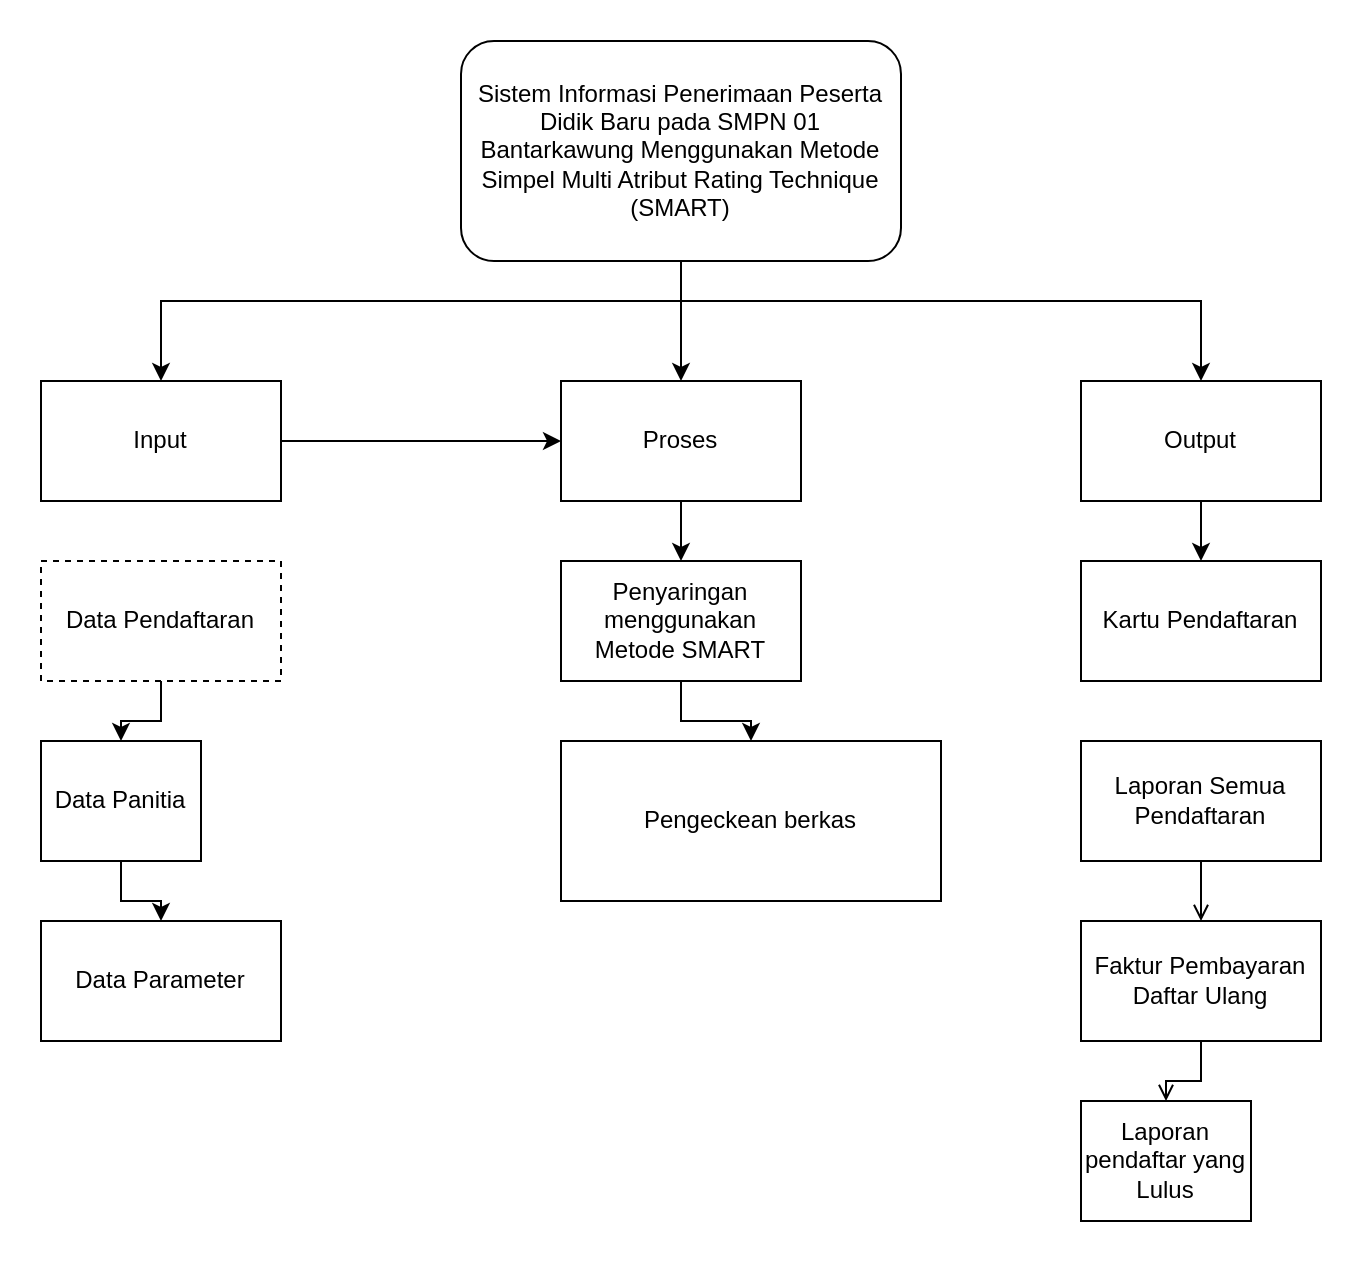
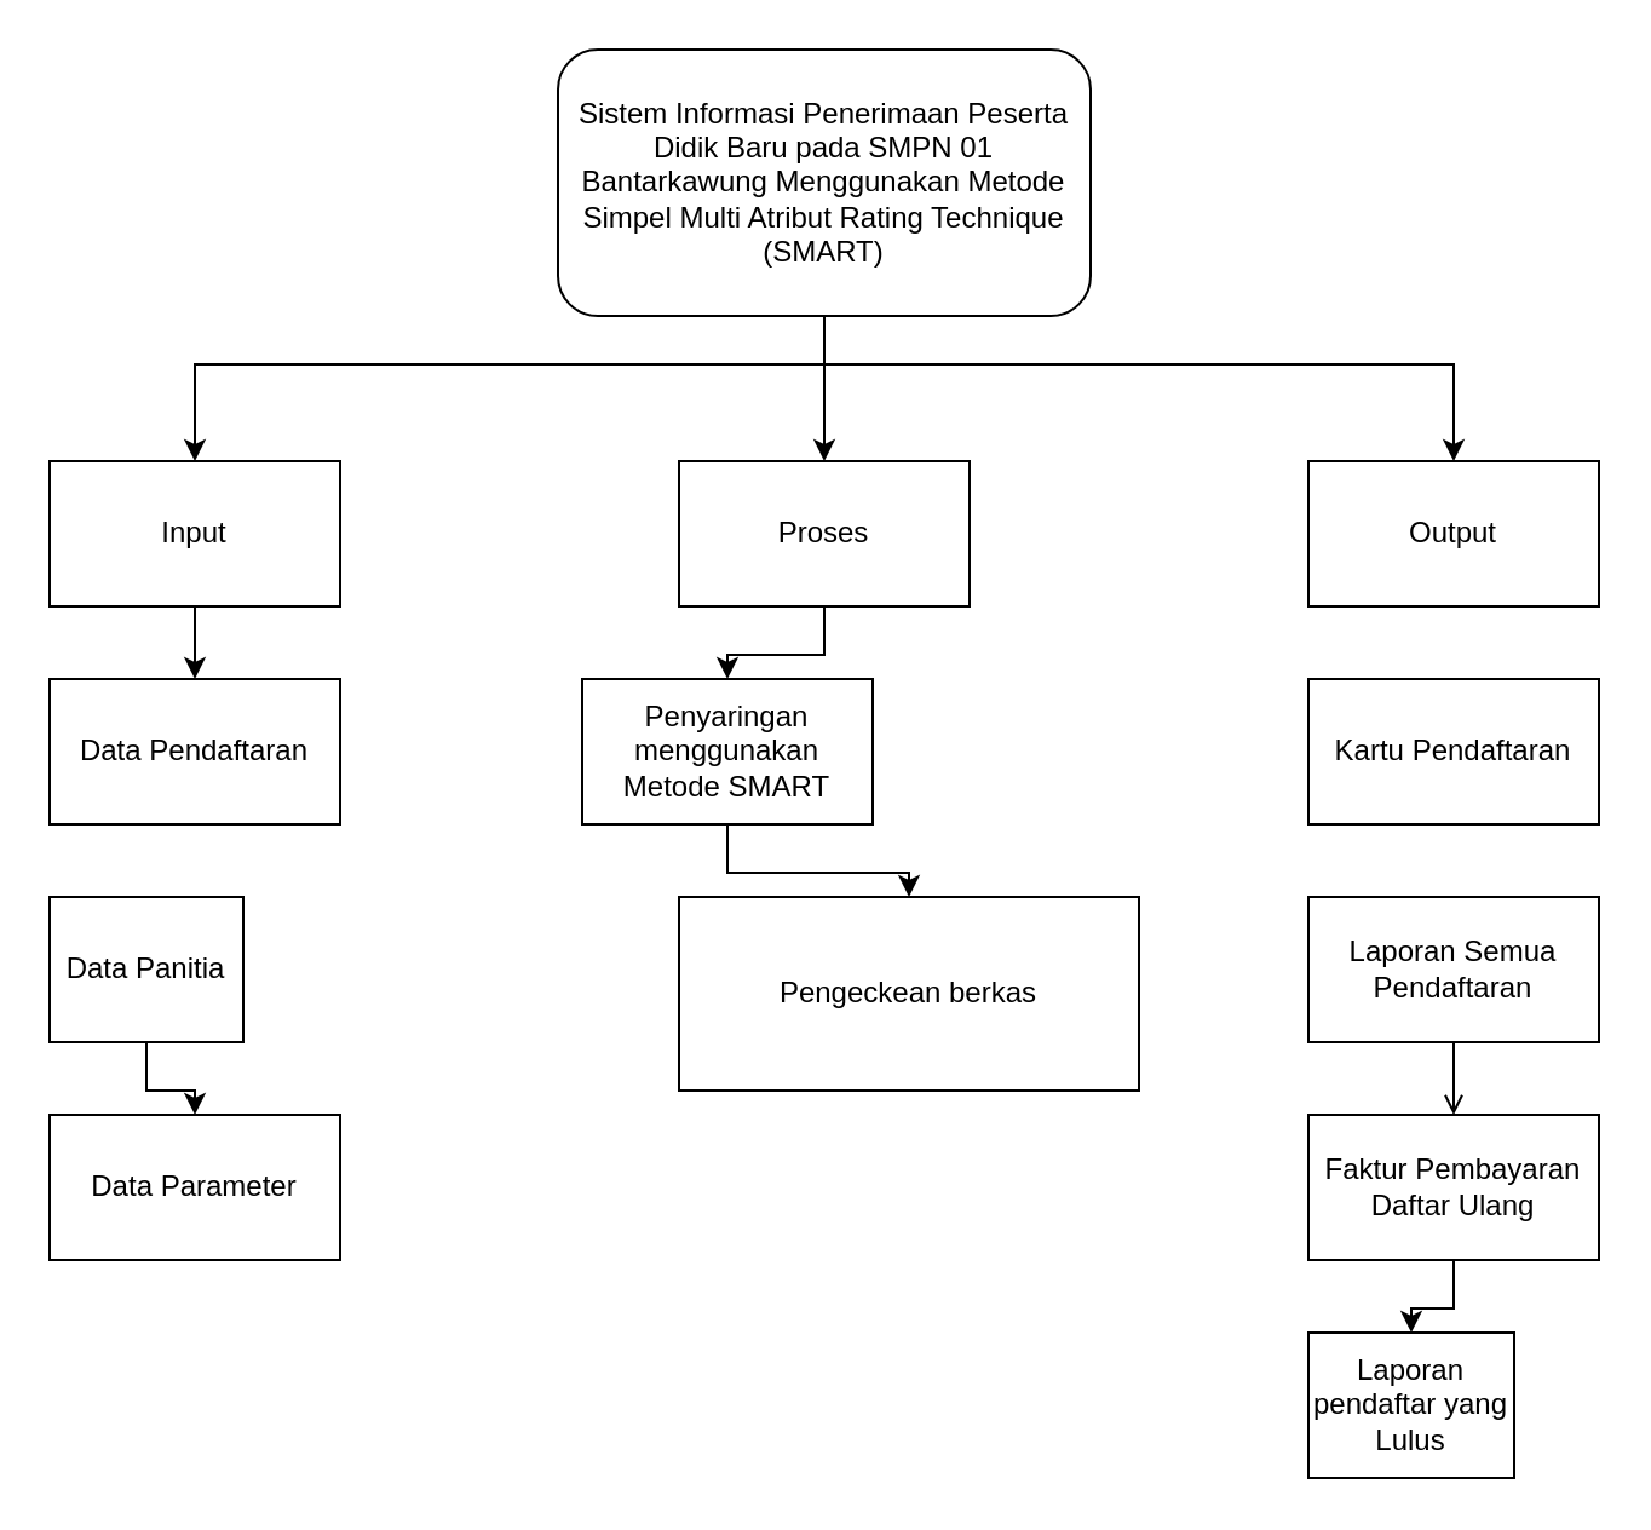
  <mxCell id="0" />
  <mxCell id="1" parent="0" />
  <mxCell id="2" style="edgeStyle=orthogonalEdgeStyle;rounded=0;orthogonalLoop=1;jettySize=auto;html=1;" edge="1" parent="1" source="5" target="9"><mxGeometry relative="1" as="geometry" /></mxCell>
  <mxCell id="3" style="edgeStyle=orthogonalEdgeStyle;rounded=0;orthogonalLoop=1;jettySize=auto;html=1;" edge="1" parent="1" source="5" target="11"><mxGeometry relative="1" as="geometry"><Array as="points"><mxPoint x="340" y="150" /><mxPoint x="600" y="150" /></Array></mxGeometry></mxCell>
  <mxCell id="4" style="edgeStyle=orthogonalEdgeStyle;rounded=0;orthogonalLoop=1;jettySize=auto;html=1;entryX=0.5;entryY=0;entryDx=0;entryDy=0;" edge="1" parent="1" source="5" target="7"><mxGeometry relative="1" as="geometry"><Array as="points"><mxPoint x="340" y="150" /><mxPoint x="80" y="150" /></Array></mxGeometry></mxCell>
  <mxCell id="5" value="Sistem Informasi Penerimaan Peserta Didik Baru pada SMPN 01 Bantarkawung Menggunakan Metode Simpel Multi Atribut Rating Technique (SMART)" style="rounded=1;whiteSpace=wrap;html=1;" vertex="1" parent="1"><mxGeometry x="230" y="20" width="220" height="110" as="geometry" /></mxCell>
- <mxCell id="6" style="edgeStyle=orthogonalEdgeStyle;rounded=0;orthogonalLoop=1;jettySize=auto;html=1;" edge="1" parent="1" source="7" target="9"><mxGeometry relative="1" as="geometry" /></mxCell>
+ <mxCell id="6" style="edgeStyle=orthogonalEdgeStyle;rounded=0;orthogonalLoop=1;jettySize=auto;html=1;" edge="1" parent="1" source="7" target="13"><mxGeometry relative="1" as="geometry" /></mxCell>
  <mxCell id="7" value="Input" style="rounded=0;whiteSpace=wrap;html=1;" vertex="1" parent="1"><mxGeometry x="20" y="190" width="120" height="60" as="geometry" /></mxCell>
  <mxCell id="8" style="edgeStyle=orthogonalEdgeStyle;rounded=0;orthogonalLoop=1;jettySize=auto;html=1;" edge="1" parent="1" source="9" target="18"><mxGeometry relative="1" as="geometry" /></mxCell>
  <mxCell id="9" value="Proses" style="rounded=0;whiteSpace=wrap;html=1;" vertex="1" parent="1"><mxGeometry x="280" y="190" width="120" height="60" as="geometry" /></mxCell>
- <mxCell id="10" style="edgeStyle=orthogonalEdgeStyle;rounded=0;orthogonalLoop=1;jettySize=auto;html=1;" edge="1" parent="1" source="11" target="20"><mxGeometry relative="1" as="geometry" /></mxCell>
  <mxCell id="11" value="Output" style="rounded=0;whiteSpace=wrap;html=1;" vertex="1" parent="1"><mxGeometry x="540" y="190" width="120" height="60" as="geometry" /></mxCell>
- <mxCell id="12" style="edgeStyle=orthogonalEdgeStyle;rounded=0;orthogonalLoop=1;jettySize=auto;html=1;" edge="1" parent="1" source="13" target="16"><mxGeometry relative="1" as="geometry" /></mxCell>
- <mxCell id="13" value="Data Pendaftaran" style="rounded=0;whiteSpace=wrap;html=1;dashed=1;" vertex="1" parent="1"><mxGeometry x="20" y="280" width="120" height="60" as="geometry" /></mxCell>
+ <mxCell id="13" value="Data Pendaftaran" style="rounded=0;whiteSpace=wrap;html=1;" vertex="1" parent="1"><mxGeometry x="20" y="280" width="120" height="60" as="geometry" /></mxCell>
  <mxCell id="14" value="Data Parameter" style="rounded=0;whiteSpace=wrap;html=1;" vertex="1" parent="1"><mxGeometry x="20" y="460" width="120" height="60" as="geometry" /></mxCell>
  <mxCell id="15" style="edgeStyle=orthogonalEdgeStyle;rounded=0;orthogonalLoop=1;jettySize=auto;html=1;" edge="1" parent="1" source="16" target="14"><mxGeometry relative="1" as="geometry" /></mxCell>
  <mxCell id="16" value="Data Panitia" style="rounded=0;whiteSpace=wrap;html=1;" vertex="1" parent="1"><mxGeometry x="20" y="370" width="80" height="60" as="geometry" /></mxCell>
  <mxCell id="17" style="edgeStyle=orthogonalEdgeStyle;rounded=0;orthogonalLoop=1;jettySize=auto;html=1;" edge="1" parent="1" source="18" target="19"><mxGeometry relative="1" as="geometry" /></mxCell>
- <mxCell id="18" value="Penyaringan menggunakan Metode SMART" style="rounded=0;whiteSpace=wrap;html=1;" vertex="1" parent="1"><mxGeometry x="280" y="280" width="120" height="60" as="geometry" /></mxCell>
+ <mxCell id="18" value="Penyaringan menggunakan Metode SMART" style="rounded=0;whiteSpace=wrap;html=1;" vertex="1" parent="1"><mxGeometry x="240" y="280" width="120" height="60" as="geometry" /></mxCell>
  <mxCell id="19" value="Pengeckean berkas" style="rounded=0;whiteSpace=wrap;html=1;" vertex="1" parent="1"><mxGeometry x="280" y="370" width="190" height="80" as="geometry" /></mxCell>
  <mxCell id="20" value="Kartu Pendaftaran" style="rounded=0;whiteSpace=wrap;html=1;" vertex="1" parent="1"><mxGeometry x="540" y="280" width="120" height="60" as="geometry" /></mxCell>
  <mxCell id="21" style="edgeStyle=orthogonalEdgeStyle;rounded=0;orthogonalLoop=1;jettySize=auto;html=1;endArrow=open;" edge="1" parent="1" source="22" target="24"><mxGeometry relative="1" as="geometry" /></mxCell>
  <mxCell id="22" value="Laporan Semua Pendaftaran" style="rounded=0;whiteSpace=wrap;html=1;" vertex="1" parent="1"><mxGeometry x="540" y="370" width="120" height="60" as="geometry" /></mxCell>
- <mxCell id="23" style="edgeStyle=orthogonalEdgeStyle;rounded=0;orthogonalLoop=1;jettySize=auto;html=1;endArrow=open;" edge="1" parent="1" source="24" target="25"><mxGeometry relative="1" as="geometry" /></mxCell>
+ <mxCell id="23" style="edgeStyle=orthogonalEdgeStyle;rounded=0;orthogonalLoop=1;jettySize=auto;html=1;" edge="1" parent="1" source="24" target="25"><mxGeometry relative="1" as="geometry" /></mxCell>
  <mxCell id="24" value="Faktur Pembayaran Daftar Ulang" style="rounded=0;whiteSpace=wrap;html=1;" vertex="1" parent="1"><mxGeometry x="540" y="460" width="120" height="60" as="geometry" /></mxCell>
  <mxCell id="25" value="Laporan pendaftar yang Lulus" style="rounded=0;whiteSpace=wrap;html=1;" vertex="1" parent="1"><mxGeometry x="540" y="550" width="85" height="60" as="geometry" /></mxCell>
